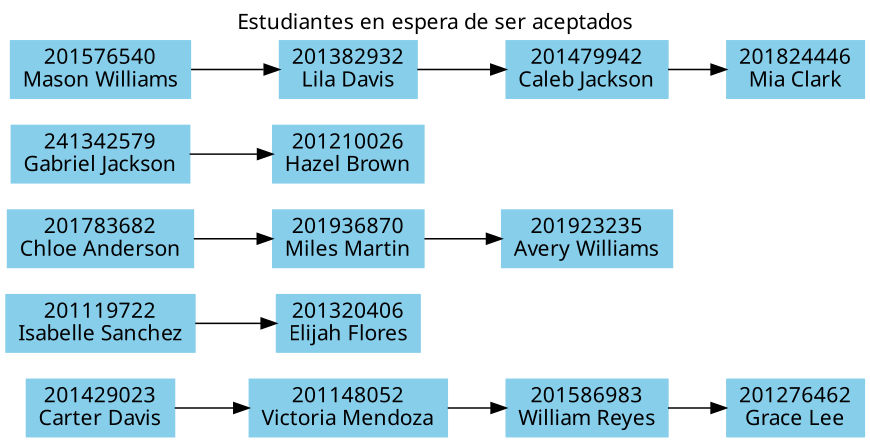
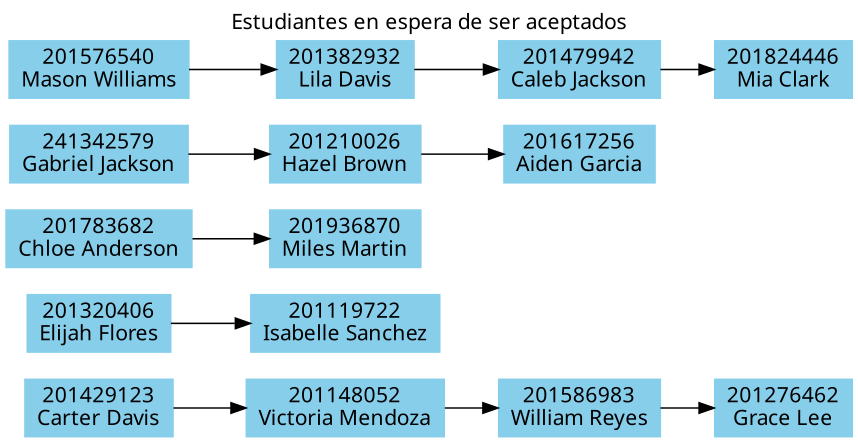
  digraph {
    fontname="Century Gothic"
    label="Estudiantes en espera de ser aceptados"
    labelloc=t
    rankdir=LR
    node [color=skyBlue fontname="Century Gothic" shape=rectangle style=filled]
-   n1 [label="201429023\nCarter Davis"]
+   n1 [label="201429123\nCarter Davis"]
    n2 [label="201148052\nVictoria Mendoza"]
    n3 [label="201586983\nWilliam Reyes"]
    n4 [label="201276462\nGrace Lee"]
    n5 [label="201320406\nElijah Flores"]
    n6 [label="201119722\nIsabelle Sanchez"]
    n7 [label="201783682\nChloe Anderson"]
    n8 [label="201936870\nMiles Martin"]
-   n9 [label="201923235\nAvery Williams"]
    n10 [label="241342579\nGabriel Jackson"]
    n11 [label="201210026\nHazel Brown"]
+   n12 [label="201617256\nAiden Garcia"]
    n13 [label="201576540\nMason Williams"]
    n14 [label="201382932\nLila Davis"]
    n15 [label="201479942\nCaleb Jackson"]
    n16 [label="201824446\nMia Clark"]
    n1 -> n2
    n2 -> n3
    n3 -> n4
-   n6 -> n5
+   n5 -> n6
    n7 -> n8
-   n8 -> n9
    n10 -> n11
+   n11 -> n12
    n13 -> n14
    n14 -> n15
    n15 -> n16
  }
